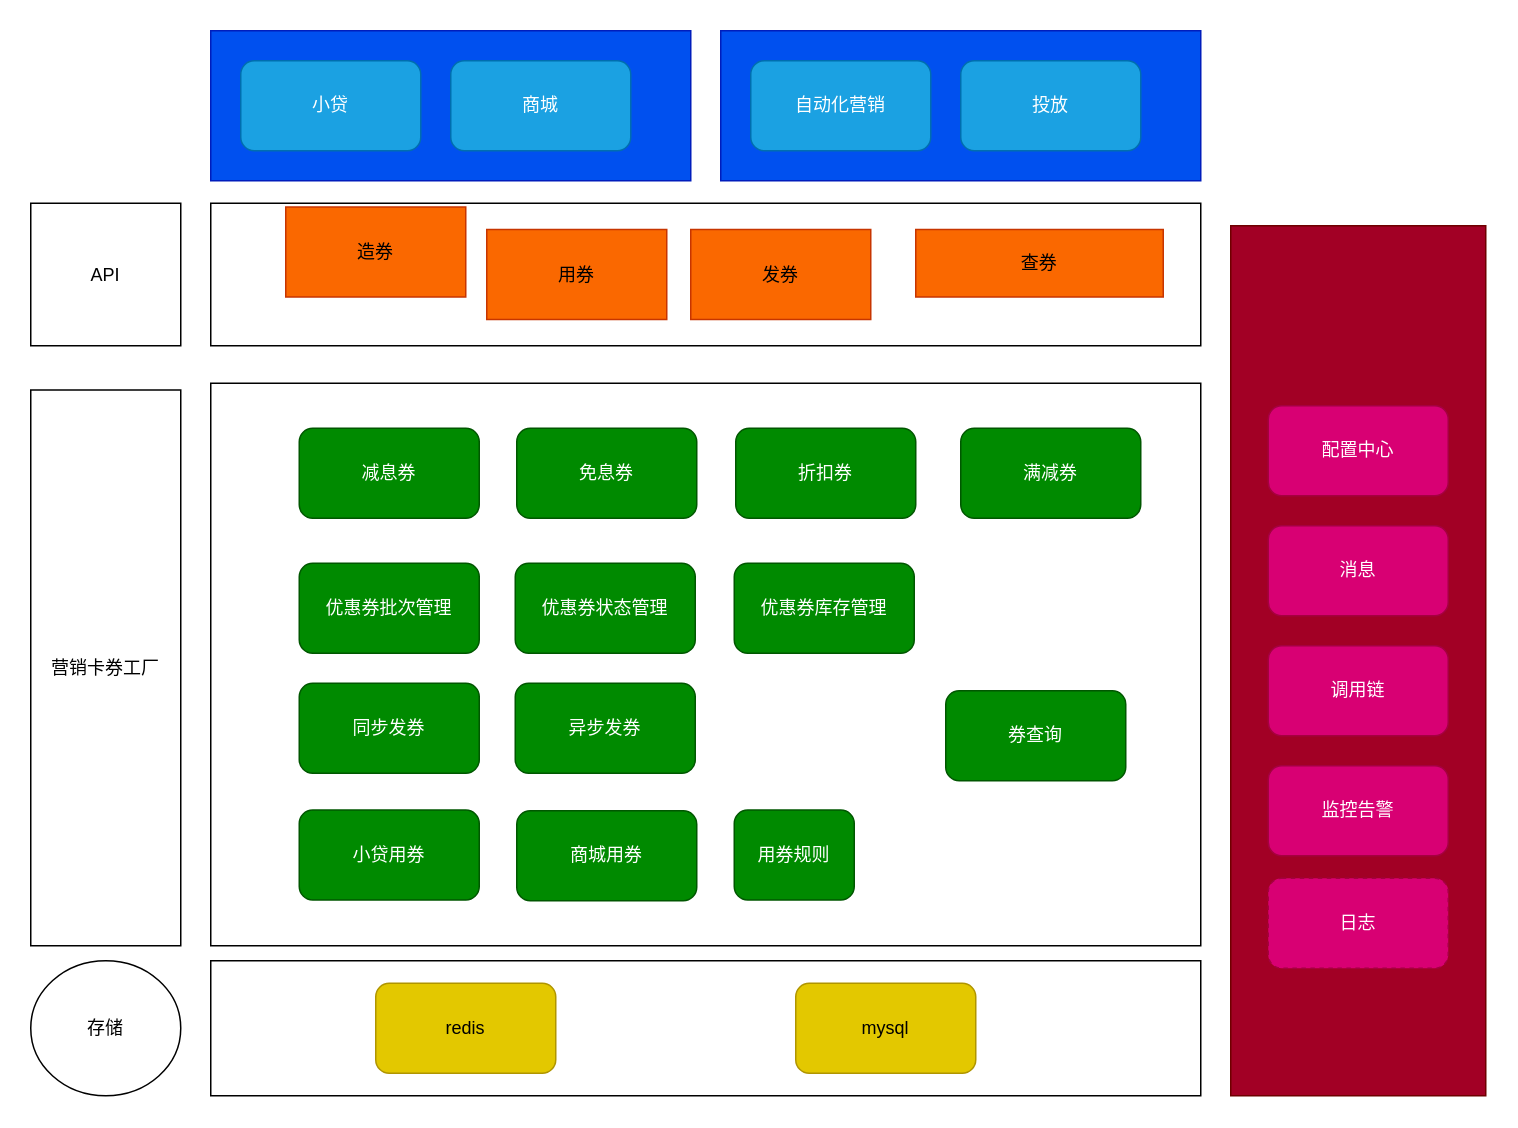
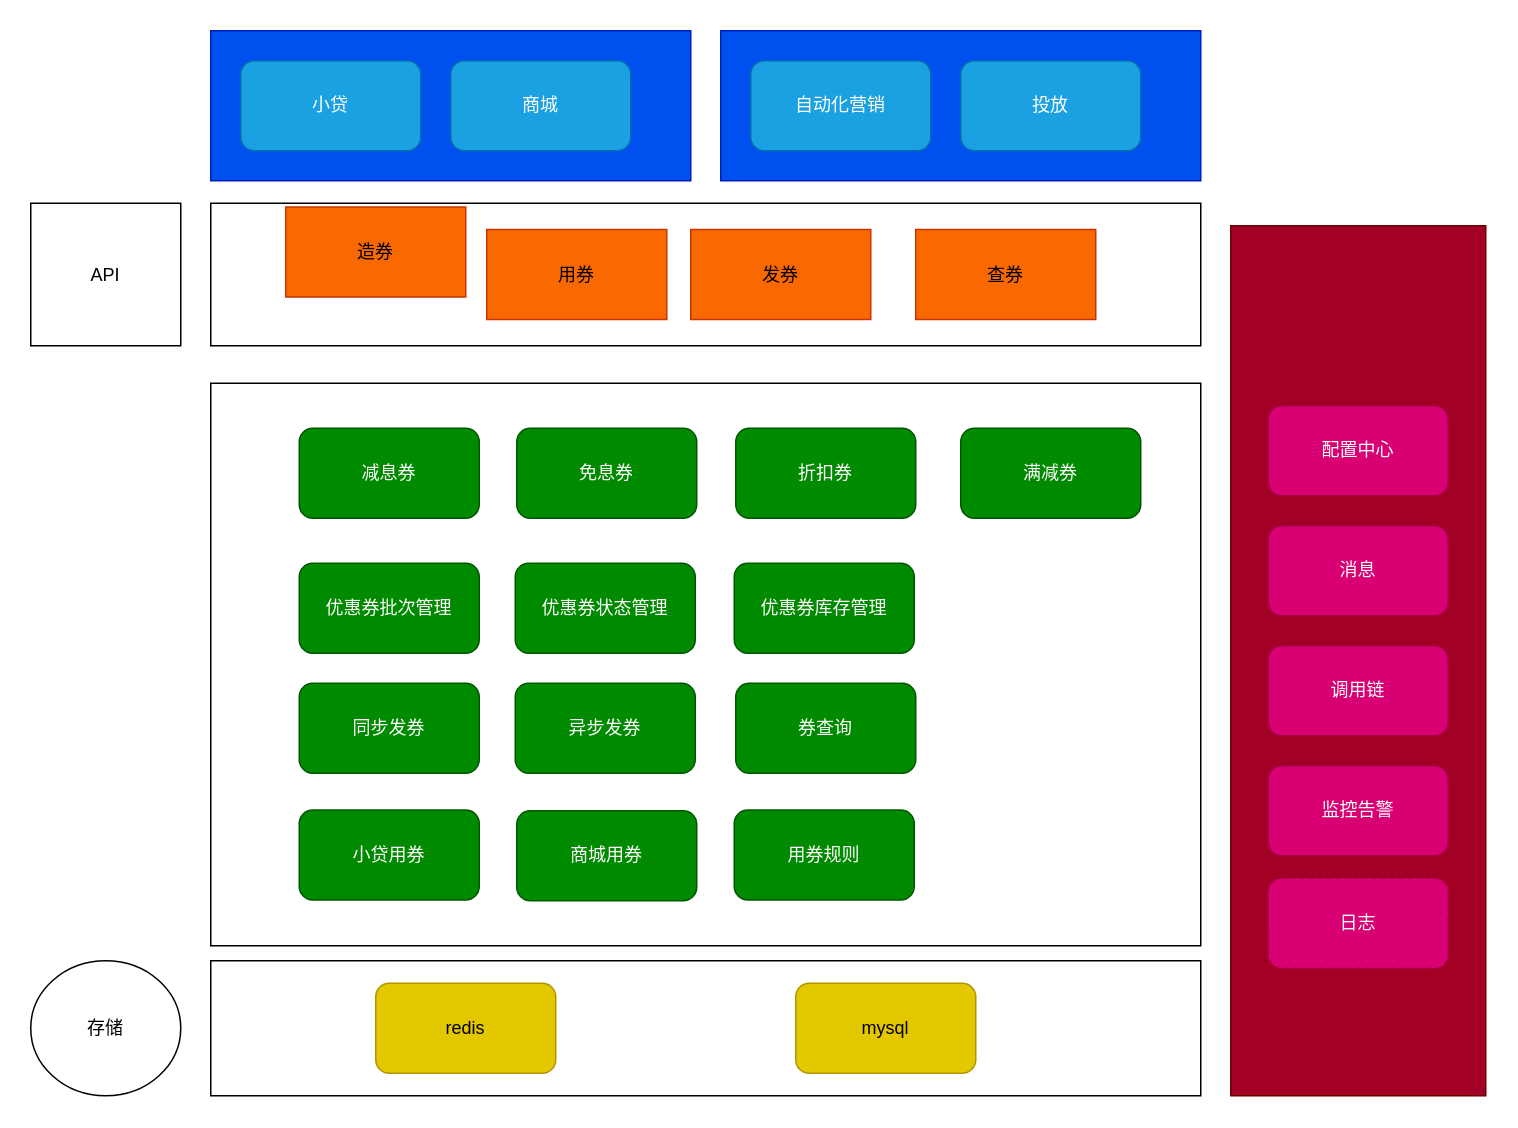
  <mxCell id="0" />
  <mxCell id="1" parent="0" />
  <mxCell id="2" value="" style="rounded=0;whiteSpace=wrap;html=1;" vertex="1" parent="1"><mxGeometry x="140" y="135" width="660" height="95" as="geometry" /></mxCell>
  <mxCell id="3" value="" style="rounded=0;whiteSpace=wrap;html=1;" vertex="1" parent="1"><mxGeometry x="140" y="640" width="660" height="90" as="geometry" /></mxCell>
  <mxCell id="4" value="" style="rounded=0;whiteSpace=wrap;html=1;fillColor=#a20025;fontColor=#ffffff;strokeColor=#6F0000;" vertex="1" parent="1"><mxGeometry x="820" y="150" width="170" height="580" as="geometry" /></mxCell>
  <mxCell id="5" value="" style="rounded=0;whiteSpace=wrap;html=1;" vertex="1" parent="1"><mxGeometry x="140" y="255" width="660" height="375" as="geometry" /></mxCell>
  <mxCell id="6" value="优惠券批次管理" style="rounded=1;whiteSpace=wrap;html=1;fillColor=#008a00;fontColor=#ffffff;strokeColor=#005700;" vertex="1" parent="1"><mxGeometry x="199" y="375" width="120" height="60" as="geometry" /></mxCell>
  <mxCell id="7" value="优惠券状态管理" style="rounded=1;whiteSpace=wrap;html=1;fillColor=#008a00;fontColor=#ffffff;strokeColor=#005700;" vertex="1" parent="1"><mxGeometry x="343" y="375" width="120" height="60" as="geometry" /></mxCell>
  <mxCell id="8" value="优惠券库存管理" style="rounded=1;whiteSpace=wrap;html=1;fillColor=#008a00;fontColor=#ffffff;strokeColor=#005700;" vertex="1" parent="1"><mxGeometry x="489" y="375" width="120" height="60" as="geometry" /></mxCell>
  <mxCell id="9" value="同步发券" style="rounded=1;whiteSpace=wrap;html=1;fillColor=#008a00;fontColor=#ffffff;strokeColor=#005700;" vertex="1" parent="1"><mxGeometry x="199" y="455" width="120" height="60" as="geometry" /></mxCell>
  <mxCell id="10" value="异步发券" style="rounded=1;whiteSpace=wrap;html=1;fillColor=#008a00;fontColor=#ffffff;strokeColor=#005700;" vertex="1" parent="1"><mxGeometry x="343" y="455" width="120" height="60" as="geometry" /></mxCell>
  <mxCell id="11" value="减息券" style="rounded=1;whiteSpace=wrap;html=1;fillColor=#008a00;fontColor=#ffffff;strokeColor=#005700;" vertex="1" parent="1"><mxGeometry x="199" y="285" width="120" height="60" as="geometry" /></mxCell>
  <mxCell id="12" value="免息券" style="rounded=1;whiteSpace=wrap;html=1;fillColor=#008a00;fontColor=#ffffff;strokeColor=#005700;" vertex="1" parent="1"><mxGeometry x="344" y="285" width="120" height="60" as="geometry" /></mxCell>
  <mxCell id="13" value="折扣券" style="rounded=1;whiteSpace=wrap;html=1;fillColor=#008a00;fontColor=#ffffff;strokeColor=#005700;" vertex="1" parent="1"><mxGeometry x="490" y="285" width="120" height="60" as="geometry" /></mxCell>
  <mxCell id="14" value="满减券" style="rounded=1;whiteSpace=wrap;html=1;fillColor=#008a00;fontColor=#ffffff;strokeColor=#005700;" vertex="1" parent="1"><mxGeometry x="640" y="285" width="120" height="60" as="geometry" /></mxCell>
  <mxCell id="15" value="小贷用券" style="rounded=1;whiteSpace=wrap;html=1;fillColor=#008a00;fontColor=#ffffff;strokeColor=#005700;" vertex="1" parent="1"><mxGeometry x="199" y="539.5" width="120" height="60" as="geometry" /></mxCell>
  <mxCell id="16" value="商城用券" style="rounded=1;whiteSpace=wrap;html=1;fillColor=#008a00;fontColor=#ffffff;strokeColor=#005700;" vertex="1" parent="1"><mxGeometry x="344" y="540" width="120" height="60" as="geometry" /></mxCell>
  <mxCell id="17" value="配置中心" style="rounded=1;whiteSpace=wrap;html=1;fillColor=#d80073;fontColor=#ffffff;strokeColor=#A50040;" vertex="1" parent="1"><mxGeometry x="845" y="270" width="120" height="60" as="geometry" /></mxCell>
  <mxCell id="18" value="消息" style="rounded=1;whiteSpace=wrap;html=1;fillColor=#d80073;fontColor=#ffffff;strokeColor=#A50040;" vertex="1" parent="1"><mxGeometry x="845" y="350" width="120" height="60" as="geometry" /></mxCell>
  <mxCell id="19" value="调用链" style="rounded=1;whiteSpace=wrap;html=1;fillColor=#d80073;fontColor=#ffffff;strokeColor=#A50040;" vertex="1" parent="1"><mxGeometry x="845" y="430" width="120" height="60" as="geometry" /></mxCell>
  <mxCell id="20" value="监控告警" style="rounded=1;whiteSpace=wrap;html=1;fillColor=#d80073;fontColor=#ffffff;strokeColor=#A50040;" vertex="1" parent="1"><mxGeometry x="845" y="510" width="120" height="60" as="geometry" /></mxCell>
  <mxCell id="21" value="日志" style="rounded=1;whiteSpace=wrap;html=1;fillColor=#d80073;fontColor=#ffffff;strokeColor=#A50040;dashed=1;" vertex="1" parent="1"><mxGeometry x="845" y="585" width="120" height="60" as="geometry" /></mxCell>
  <mxCell id="22" value="redis" style="rounded=1;whiteSpace=wrap;html=1;fillColor=#e3c800;fontColor=#000000;strokeColor=#B09500;" vertex="1" parent="1"><mxGeometry x="250" y="655" width="120" height="60" as="geometry" /></mxCell>
  <mxCell id="23" value="mysql" style="rounded=1;whiteSpace=wrap;html=1;fillColor=#e3c800;fontColor=#000000;strokeColor=#B09500;" vertex="1" parent="1"><mxGeometry x="530" y="655" width="120" height="60" as="geometry" /></mxCell>
- <mxCell id="24" value="营销卡券工厂" style="rounded=0;whiteSpace=wrap;html=1;" vertex="1" parent="1"><mxGeometry x="20" y="259.5" width="100" height="370.5" as="geometry" /></mxCell>
  <mxCell id="25" value="存储" style="ellipse;whiteSpace=wrap;html=1;" vertex="1" parent="1"><mxGeometry x="20" y="640" width="100" height="90" as="geometry" /></mxCell>
- <mxCell id="26" value="券查询" style="rounded=1;whiteSpace=wrap;html=1;fillColor=#008a00;fontColor=#ffffff;strokeColor=#005700;" vertex="1" parent="1"><mxGeometry x="630" y="460" width="120" height="60" as="geometry" /></mxCell>
- <mxCell id="27" value="用券规则" style="rounded=1;whiteSpace=wrap;html=1;fillColor=#008a00;fontColor=#ffffff;strokeColor=#005700;" vertex="1" parent="1"><mxGeometry x="489" y="539.5" width="80" height="60" as="geometry" /></mxCell>
+ <mxCell id="26" value="券查询" style="rounded=1;whiteSpace=wrap;html=1;fillColor=#008a00;fontColor=#ffffff;strokeColor=#005700;" vertex="1" parent="1"><mxGeometry x="490" y="455" width="120" height="60" as="geometry" /></mxCell>
+ <mxCell id="27" value="用券规则" style="rounded=1;whiteSpace=wrap;html=1;fillColor=#008a00;fontColor=#ffffff;strokeColor=#005700;" vertex="1" parent="1"><mxGeometry x="489" y="539.5" width="120" height="60" as="geometry" /></mxCell>
  <mxCell id="28" value="" style="group" vertex="1" connectable="0" parent="1"><mxGeometry x="140" y="20" width="660" height="100" as="geometry" /></mxCell>
  <mxCell id="29" value="" style="rounded=0;whiteSpace=wrap;html=1;fillColor=#0050ef;fontColor=#ffffff;strokeColor=#001DBC;" vertex="1" parent="28"><mxGeometry width="320" height="100" as="geometry" /></mxCell>
  <mxCell id="30" value="小贷" style="rounded=1;whiteSpace=wrap;html=1;fillColor=#1ba1e2;fontColor=#ffffff;strokeColor=#006EAF;" vertex="1" parent="28"><mxGeometry x="20" y="20" width="120" height="60" as="geometry" /></mxCell>
  <mxCell id="31" value="商城" style="rounded=1;whiteSpace=wrap;html=1;fillColor=#1ba1e2;fontColor=#ffffff;strokeColor=#006EAF;" vertex="1" parent="28"><mxGeometry x="160" y="20" width="120" height="60" as="geometry" /></mxCell>
  <mxCell id="32" value="" style="rounded=0;whiteSpace=wrap;html=1;fillColor=#0050ef;fontColor=#ffffff;strokeColor=#001DBC;" vertex="1" parent="28"><mxGeometry x="340" width="320" height="100" as="geometry" /></mxCell>
  <mxCell id="33" value="自动化营销" style="rounded=1;whiteSpace=wrap;html=1;fillColor=#1ba1e2;fontColor=#ffffff;strokeColor=#006EAF;" vertex="1" parent="28"><mxGeometry x="360" y="20" width="120" height="60" as="geometry" /></mxCell>
  <mxCell id="34" value="投放" style="rounded=1;whiteSpace=wrap;html=1;fillColor=#1ba1e2;fontColor=#ffffff;strokeColor=#006EAF;" vertex="1" parent="28"><mxGeometry x="500" y="20" width="120" height="60" as="geometry" /></mxCell>
  <mxCell id="35" value="造券" style="rounded=0;whiteSpace=wrap;html=1;fillColor=#fa6800;fontColor=#000000;strokeColor=#C73500;" vertex="1" parent="1"><mxGeometry x="190" y="137.5" width="120" height="60" as="geometry" /></mxCell>
  <mxCell id="36" value="API" style="rounded=0;whiteSpace=wrap;html=1;" vertex="1" parent="1"><mxGeometry x="20" y="135" width="100" height="95" as="geometry" /></mxCell>
  <mxCell id="37" value="用券" style="rounded=0;whiteSpace=wrap;html=1;fillColor=#fa6800;fontColor=#000000;strokeColor=#C73500;" vertex="1" parent="1"><mxGeometry x="324" y="152.5" width="120" height="60" as="geometry" /></mxCell>
- <mxCell id="38" value="查券" style="rounded=0;whiteSpace=wrap;html=1;fillColor=#fa6800;fontColor=#000000;strokeColor=#C73500;" vertex="1" parent="1"><mxGeometry x="610" y="152.5" width="165" height="45" as="geometry" /></mxCell>
+ <mxCell id="38" value="查券" style="rounded=0;whiteSpace=wrap;html=1;fillColor=#fa6800;fontColor=#000000;strokeColor=#C73500;" vertex="1" parent="1"><mxGeometry x="610" y="152.5" width="120" height="60" as="geometry" /></mxCell>
  <mxCell id="39" value="发券" style="rounded=0;whiteSpace=wrap;html=1;fillColor=#fa6800;fontColor=#000000;strokeColor=#C73500;" vertex="1" parent="1"><mxGeometry x="460" y="152.5" width="120" height="60" as="geometry" /></mxCell>
